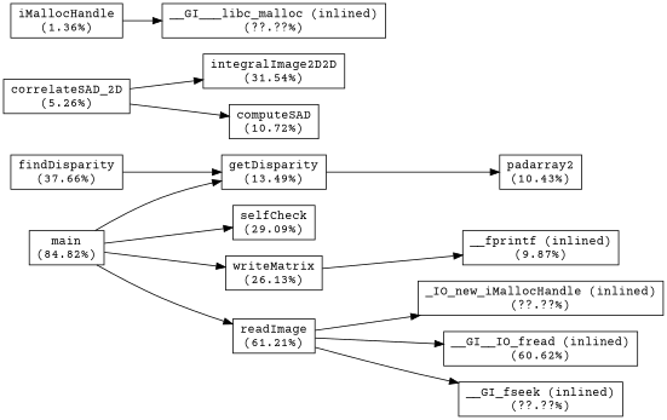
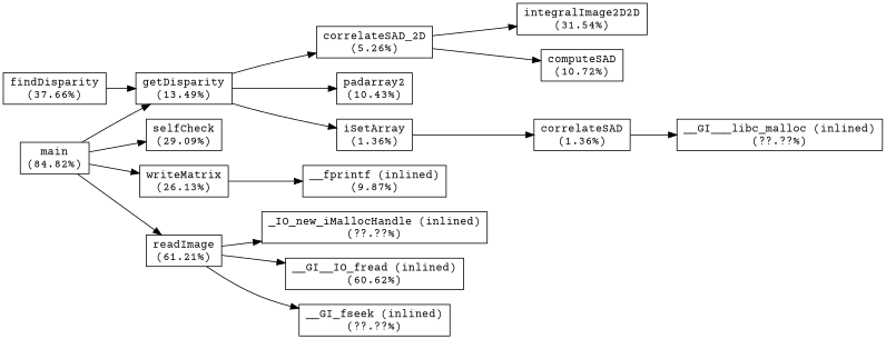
  digraph {
    fontname="Courier Prime"
    rankdir=LR
    node [fontname="Courier Prime" shape=box]
    edge [fontname="Courier Prime"]
    n1 [label="main\n(84.82%)"]
    n2 [label="getDisparity\n(13.49%)"]
    n3 [label="selfCheck\n(29.09%)"]
    n4 [label="writeMatrix\n(26.13%)"]
    n5 [label="readImage\n(61.21%)"]
    n6 [label="correlateSAD_2D\n(5.26%)"]
    n7 [label="padarray2\n(10.43%)"]
+   n8 [label="iSetArray\n(1.36%)"]
    n9 [label="__fprintf (inlined)\n(9.87%)"]
    n10 [label="_IO_new_iMallocHandle (inlined)\n(??.??%)"]
    n11 [label="__GI__IO_fread (inlined)\n(60.62%)"]
    n12 [label="__GI_fseek (inlined)\n(??.??%)"]
    n13 [label="integralImage2D2D\n(31.54%)"]
    n14 [label="computeSAD\n(10.72%)"]
-   n15 [label="iMallocHandle\n(1.36%)"]
+   n15 [label="correlateSAD\n(1.36%)"]
    n16 [label="findDisparity\n(37.66%)"]
    n17 [label="__GI___libc_malloc (inlined)\n(??.??%)"]
    n1 -> n2
    n1 -> n3
    n1 -> n4
    n1 -> n5
+   n2 -> n6
    n2 -> n7
+   n2 -> n8
    n4 -> n9
    n5 -> n10
    n5 -> n11
    n5 -> n12
    n6 -> n13
    n6 -> n14
+   n8 -> n15
    n15 -> n17
    n16 -> n2
  }
